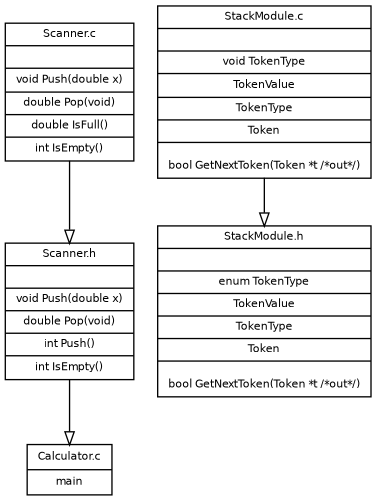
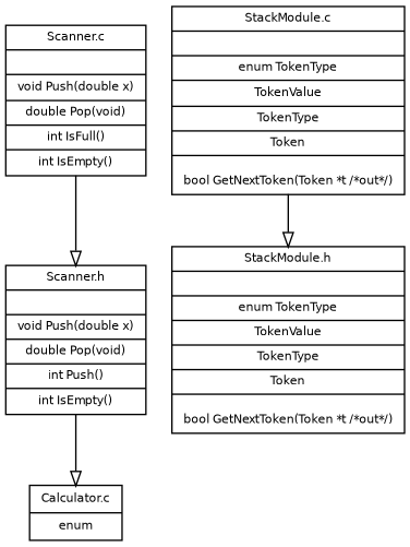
  digraph {
    fontname="Bitstream Vera Sans"
    fontsize=8
    node [fontname="Bitstream Vera Sans" fontsize=8 shape=record]
    edge [arrowhead=empty fontname="Bitstream Vera Sans" fontsize=8]
    n1 [label="{Scanner.h||void Push(double x) | double Pop(void) | int Push()|int IsEmpty()}"]
-   n2 [label="{Calculator.c|main}"]
-   n3 [label="{Scanner.c||void Push(double x) | double Pop(void) | double IsFull()|int IsEmpty()}"]
-   n4 [label="{StackModule.c||void TokenType | TokenValue | TokenType | Token | \nbool GetNextToken(Token *t /*out*/)}"]
+   n2 [label="{Calculator.c|enum}"]
+   n3 [label="{Scanner.c||void Push(double x) | double Pop(void) | int IsFull()|int IsEmpty()}"]
+   n4 [label="{StackModule.c||enum TokenType | TokenValue | TokenType | Token | \nbool GetNextToken(Token *t /*out*/)}"]
    n5 [label="{StackModule.h||enum TokenType | TokenValue | TokenType | Token | \nbool GetNextToken(Token *t /*out*/)}"]
    n1 -> n2
    n3 -> n1
    n4 -> n5
  }
